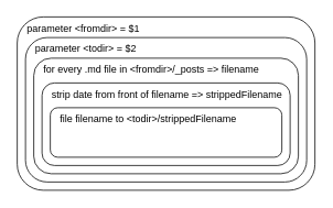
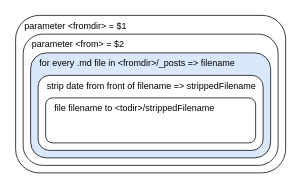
  <mxCell id="0" />
  <mxCell id="1" parent="0" />
  <mxCell id="2" value="parameter &amp;lt;fromdir&amp;gt; = $1" style="rounded=1;whiteSpace=wrap;html=1;verticalAlign=top;align=left;spacingLeft=10;" vertex="1" parent="1"><mxGeometry x="20" y="20" width="360" height="210" as="geometry" /></mxCell>
- <mxCell id="3" value="parameter &amp;lt;todir&amp;gt; = $2" style="rounded=1;whiteSpace=wrap;html=1;verticalAlign=top;align=left;spacingLeft=10;" vertex="1" parent="1"><mxGeometry x="30" y="45" width="340" height="175" as="geometry" /></mxCell>
- <mxCell id="4" value="for every .md file in &amp;lt;fromdir&lt;i&gt;&amp;gt;&lt;/i&gt;/_posts =&amp;gt; filename" style="rounded=1;whiteSpace=wrap;html=1;verticalAlign=top;align=left;spacingLeft=10;" vertex="1" parent="1"><mxGeometry x="40" y="70" width="320" height="140" as="geometry" /></mxCell>
+ <mxCell id="3" value="parameter &amp;lt;from&amp;gt; = $2" style="rounded=1;whiteSpace=wrap;html=1;verticalAlign=top;align=left;spacingLeft=10;" vertex="1" parent="1"><mxGeometry x="30" y="45" width="340" height="175" as="geometry" /></mxCell>
+ <mxCell id="4" value="for every .md file in &amp;lt;fromdir&lt;i&gt;&amp;gt;&lt;/i&gt;/_posts =&amp;gt; filename" style="rounded=1;whiteSpace=wrap;html=1;verticalAlign=top;align=left;spacingLeft=10;fillColor=#dae8fc;" vertex="1" parent="1"><mxGeometry x="40" y="70" width="320" height="140" as="geometry" /></mxCell>
  <mxCell id="5" value="strip date from front of filename =&amp;gt; strippedFilename" style="rounded=1;whiteSpace=wrap;html=1;verticalAlign=top;align=left;spacingLeft=10;" vertex="1" parent="1"><mxGeometry x="50" y="100" width="300" height="100" as="geometry" /></mxCell>
  <mxCell id="6" value="file filename to &amp;lt;todir&amp;gt;/strippedFilename" style="rounded=1;whiteSpace=wrap;html=1;verticalAlign=top;align=left;spacingLeft=10;" vertex="1" parent="1"><mxGeometry x="60" y="130" width="280" height="60" as="geometry" /></mxCell>
